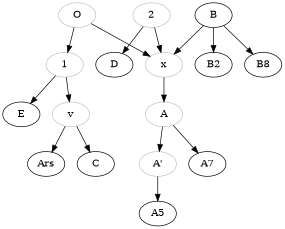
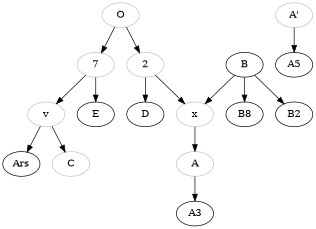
  digraph {
    O [color=grey]
-   1 [color=grey]
+   1 [color=grey label=7]
    2 [color=grey]
    v [color=grey]
    E
    x [color=grey]
    D
    Ars
-   C
+   C [color=grey]
    A [color=grey]
    n11 [color=grey label="A'"]
-   A3 [label=A7]
+   A3
    B [color=black]
    n14 [label=B8]
    B2
    n16 [label=A5]
    O -> 1
-   O -> x
+   O -> 2
    1 -> v
    1 -> E
    2 -> x
    2 -> D
    v -> Ars
    v -> C
    x -> A
-   A -> n11
    A -> A3
    n11 -> n16
    B -> x
    B -> n14
    B -> B2
  }
